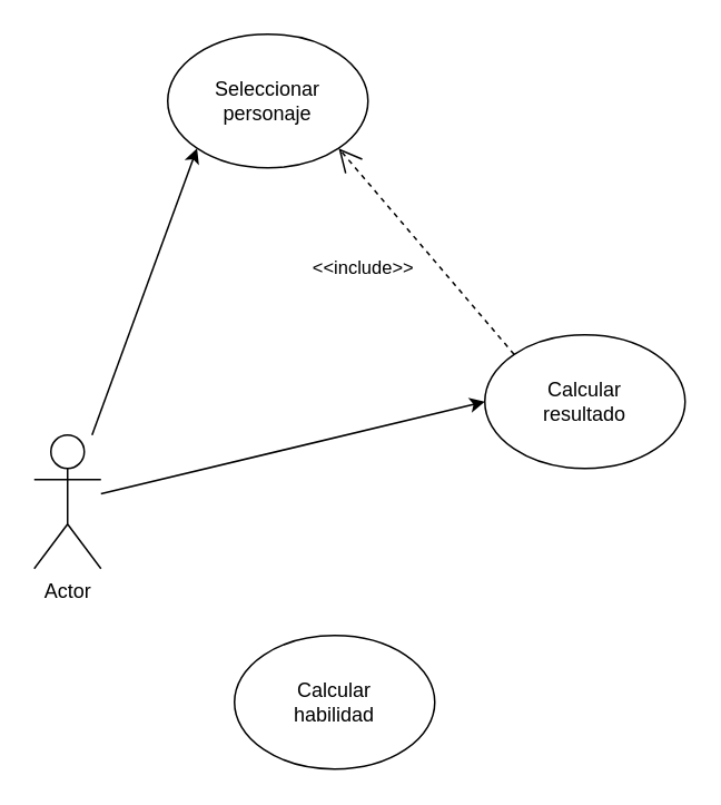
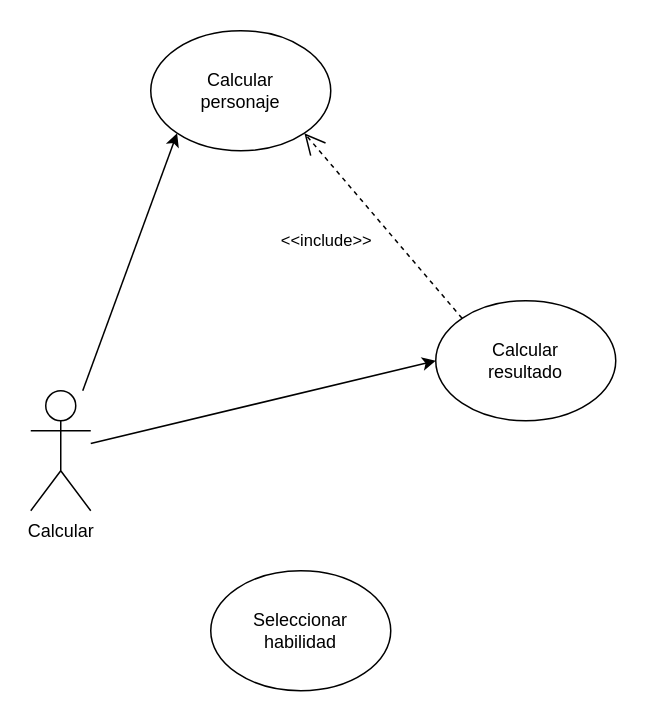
  <mxCell id="0" />
  <mxCell id="1" parent="0" />
  <mxCell id="2" style="rounded=0;orthogonalLoop=1;jettySize=auto;html=1;entryX=0;entryY=1;entryDx=0;entryDy=0;" parent="1" source="4" target="5" edge="1"><mxGeometry relative="1" as="geometry" /></mxCell>
  <mxCell id="3" style="edgeStyle=none;rounded=0;orthogonalLoop=1;jettySize=auto;html=1;entryX=0;entryY=0.5;entryDx=0;entryDy=0;" parent="1" source="4" target="6" edge="1"><mxGeometry relative="1" as="geometry" /></mxCell>
- <mxCell id="4" value="Actor" style="shape=umlActor;verticalLabelPosition=bottom;verticalAlign=top;html=1;fillColor=none;" parent="1" vertex="1"><mxGeometry x="20" y="260" width="40" height="80" as="geometry" /></mxCell>
- <mxCell id="5" value="Seleccionar&lt;br&gt;personaje" style="ellipse;whiteSpace=wrap;html=1;fillColor=none;" parent="1" vertex="1"><mxGeometry x="100" y="20" width="120" height="80" as="geometry" /></mxCell>
+ <mxCell id="4" value="Calcular" style="shape=umlActor;verticalLabelPosition=bottom;verticalAlign=top;html=1;fillColor=none;" parent="1" vertex="1"><mxGeometry x="20" y="260" width="40" height="80" as="geometry" /></mxCell>
+ <mxCell id="5" value="Calcular&lt;br&gt;personaje" style="ellipse;whiteSpace=wrap;html=1;fillColor=none;" parent="1" vertex="1"><mxGeometry x="100" y="20" width="120" height="80" as="geometry" /></mxCell>
  <mxCell id="6" value="Calcular&lt;br&gt;resultado" style="ellipse;whiteSpace=wrap;html=1;fillColor=none;" parent="1" vertex="1"><mxGeometry x="290" y="200" width="120" height="80" as="geometry" /></mxCell>
- <mxCell id="7" value="Calcular&lt;br&gt;habilidad" style="ellipse;whiteSpace=wrap;html=1;fillColor=none;" parent="1" vertex="1"><mxGeometry x="140" y="380" width="120" height="80" as="geometry" /></mxCell>
+ <mxCell id="7" value="Seleccionar&lt;br&gt;habilidad" style="ellipse;whiteSpace=wrap;html=1;fillColor=none;" parent="1" vertex="1"><mxGeometry x="140" y="380" width="120" height="80" as="geometry" /></mxCell>
  <mxCell id="8" value="&amp;lt;&amp;lt;include&amp;gt;&amp;gt;" style="endArrow=open;endSize=12;dashed=1;html=1;entryX=1;entryY=1;entryDx=0;entryDy=0;exitX=0;exitY=0;exitDx=0;exitDy=0;" parent="1" source="6" target="5" edge="1"><mxGeometry x="0.204" y="35" width="160" relative="1" as="geometry"><mxPoint x="440" y="190" as="sourcePoint" /><mxPoint x="600" y="190" as="targetPoint" /><mxPoint as="offset" /></mxGeometry></mxCell>
